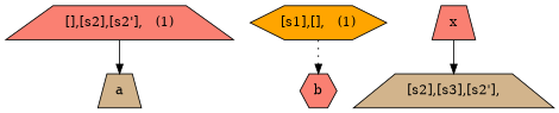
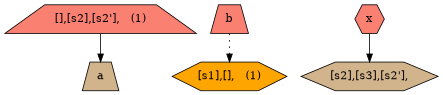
  digraph {
    node [fillcolor=salmon shape=trapezium style=filled]
    edge [style=solid]
    n1 [fillcolor=tan label=a width=0.5]
-   n2 [label=b shape=hexagon width=0.5]
-   n3 [fillcolor=tan label="[s2],[s3],[s2']," width=0.5]
-   n4 [label=x width=0.5]
+   n2 [label=b width=0.5]
+   n3 [fillcolor=tan label="[s2],[s3],[s2']," shape=hexagon width=0.5]
+   n4 [label=x shape=hexagon width=0.5]
    n5 [label="[],[s2],[s2'],   (1)" width=0.5]
    n6 [fillcolor=orange label="[s1],[],   (1)" shape=hexagon width=0.5]
    n4 -> n3
    n5 -> n1
-   n6 -> n2 [style=dotted]
+   n2 -> n6 [style=dotted]
  }
